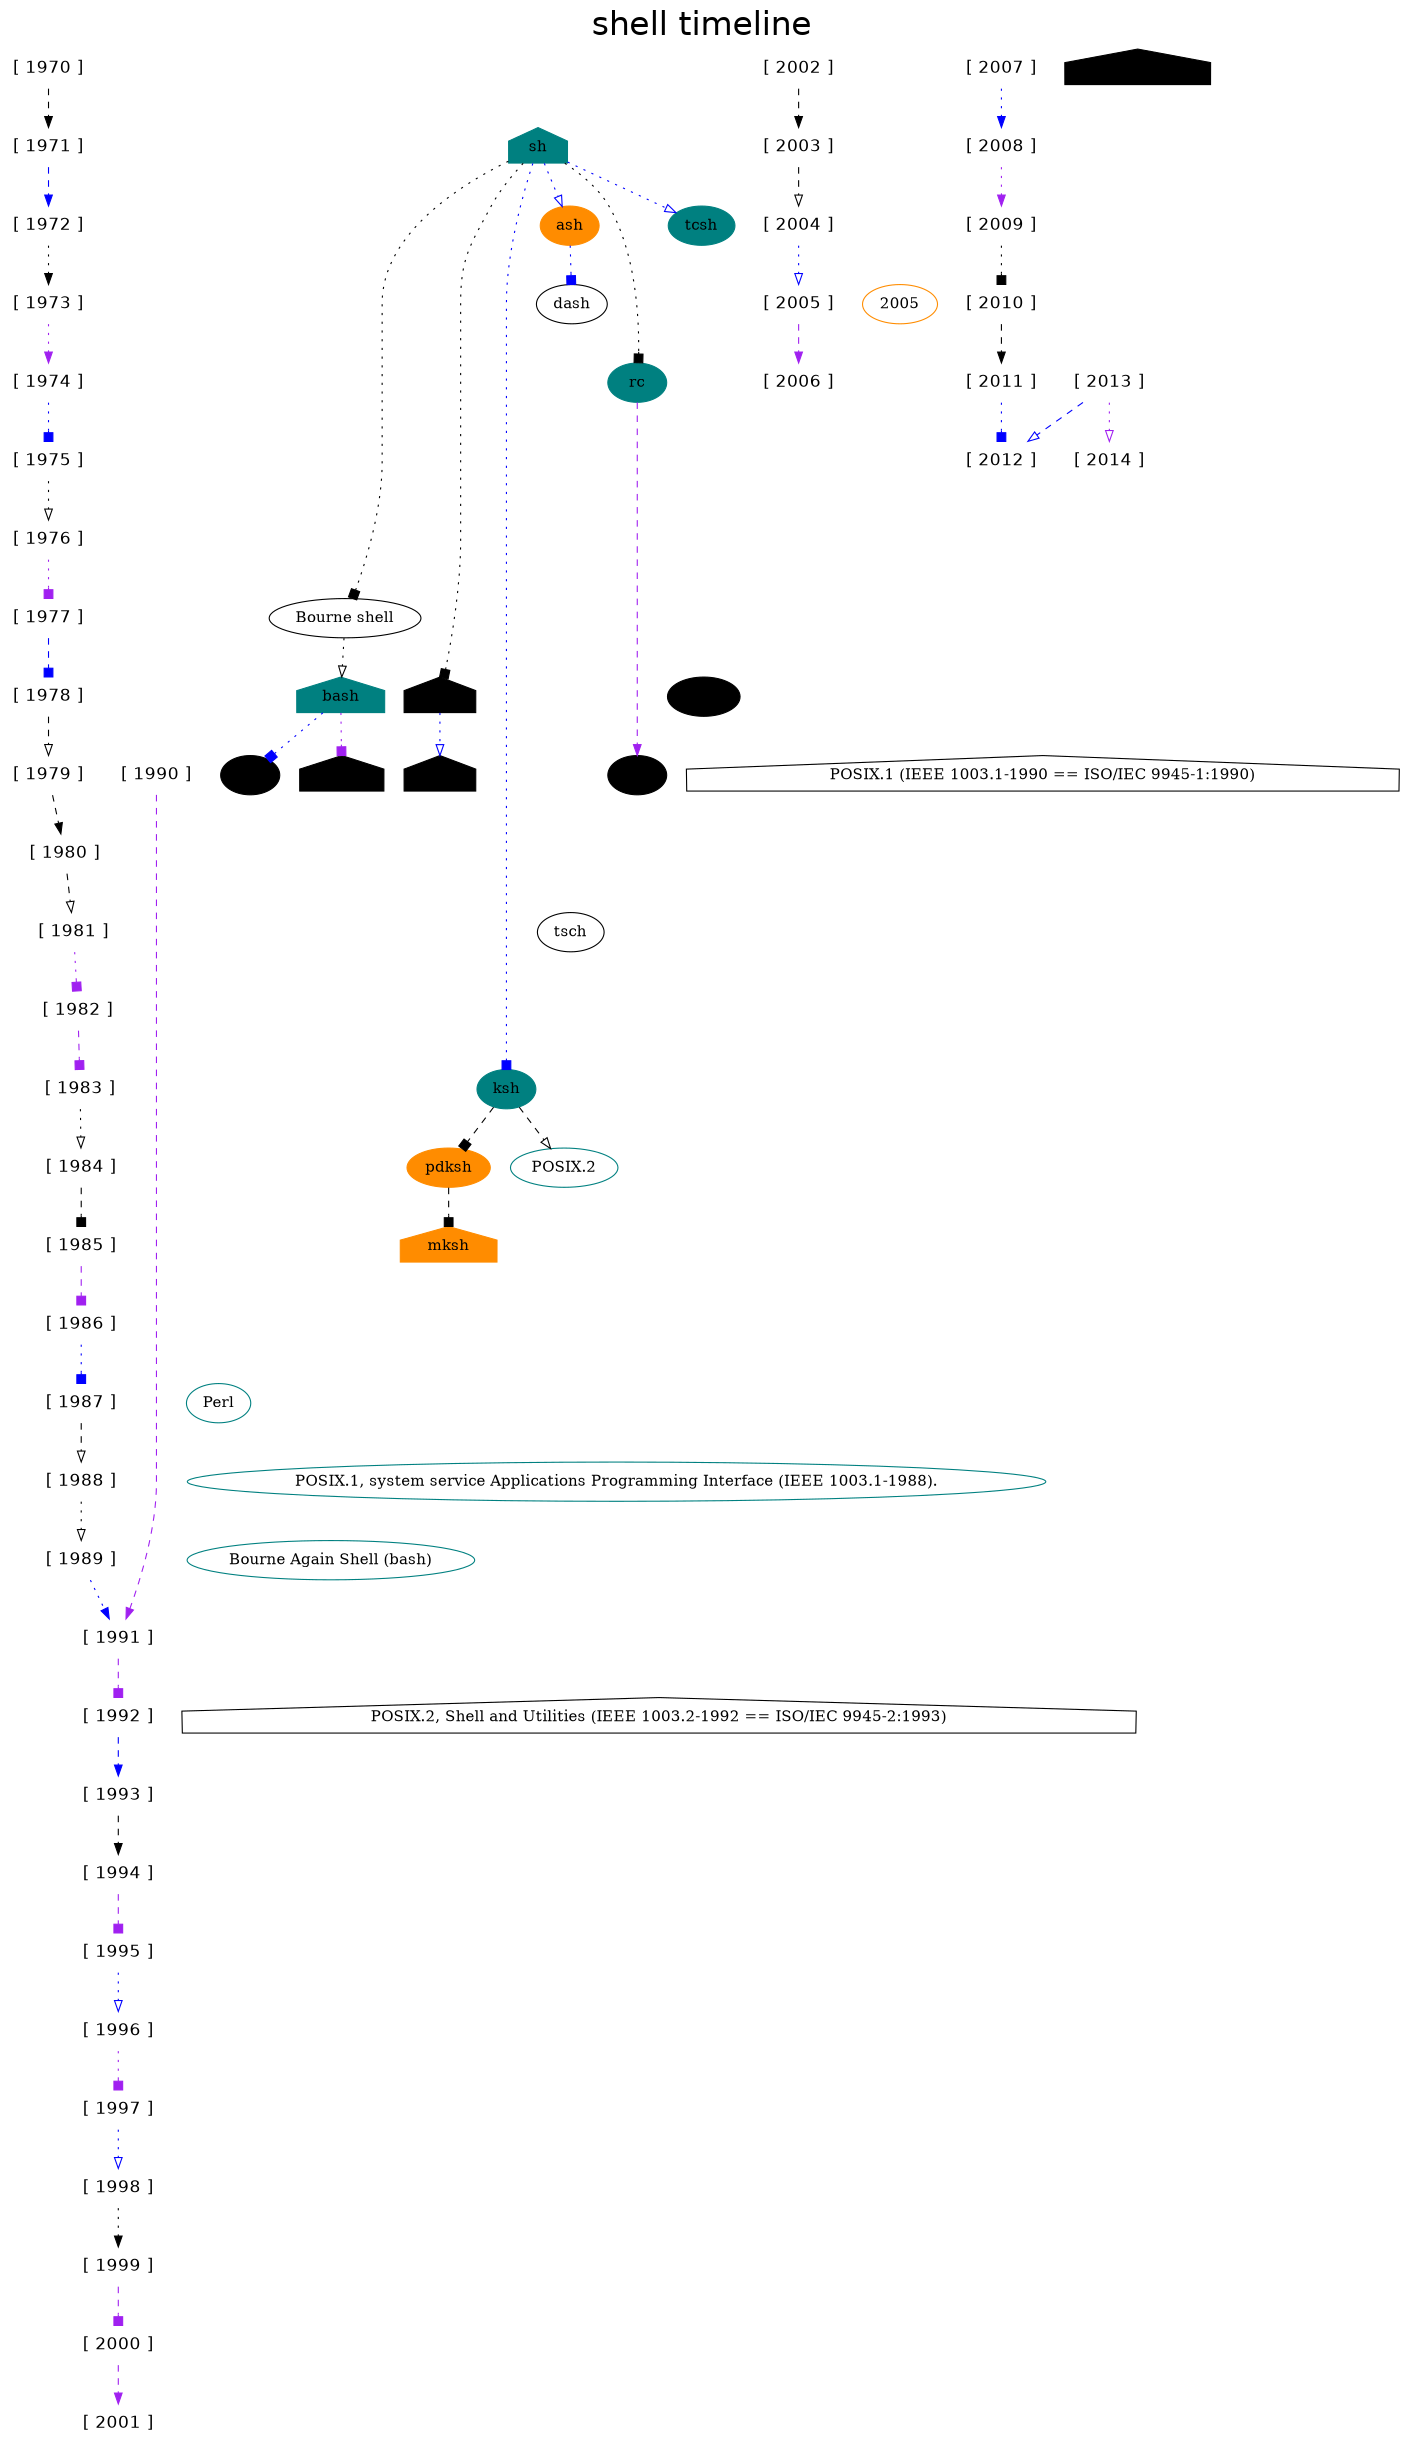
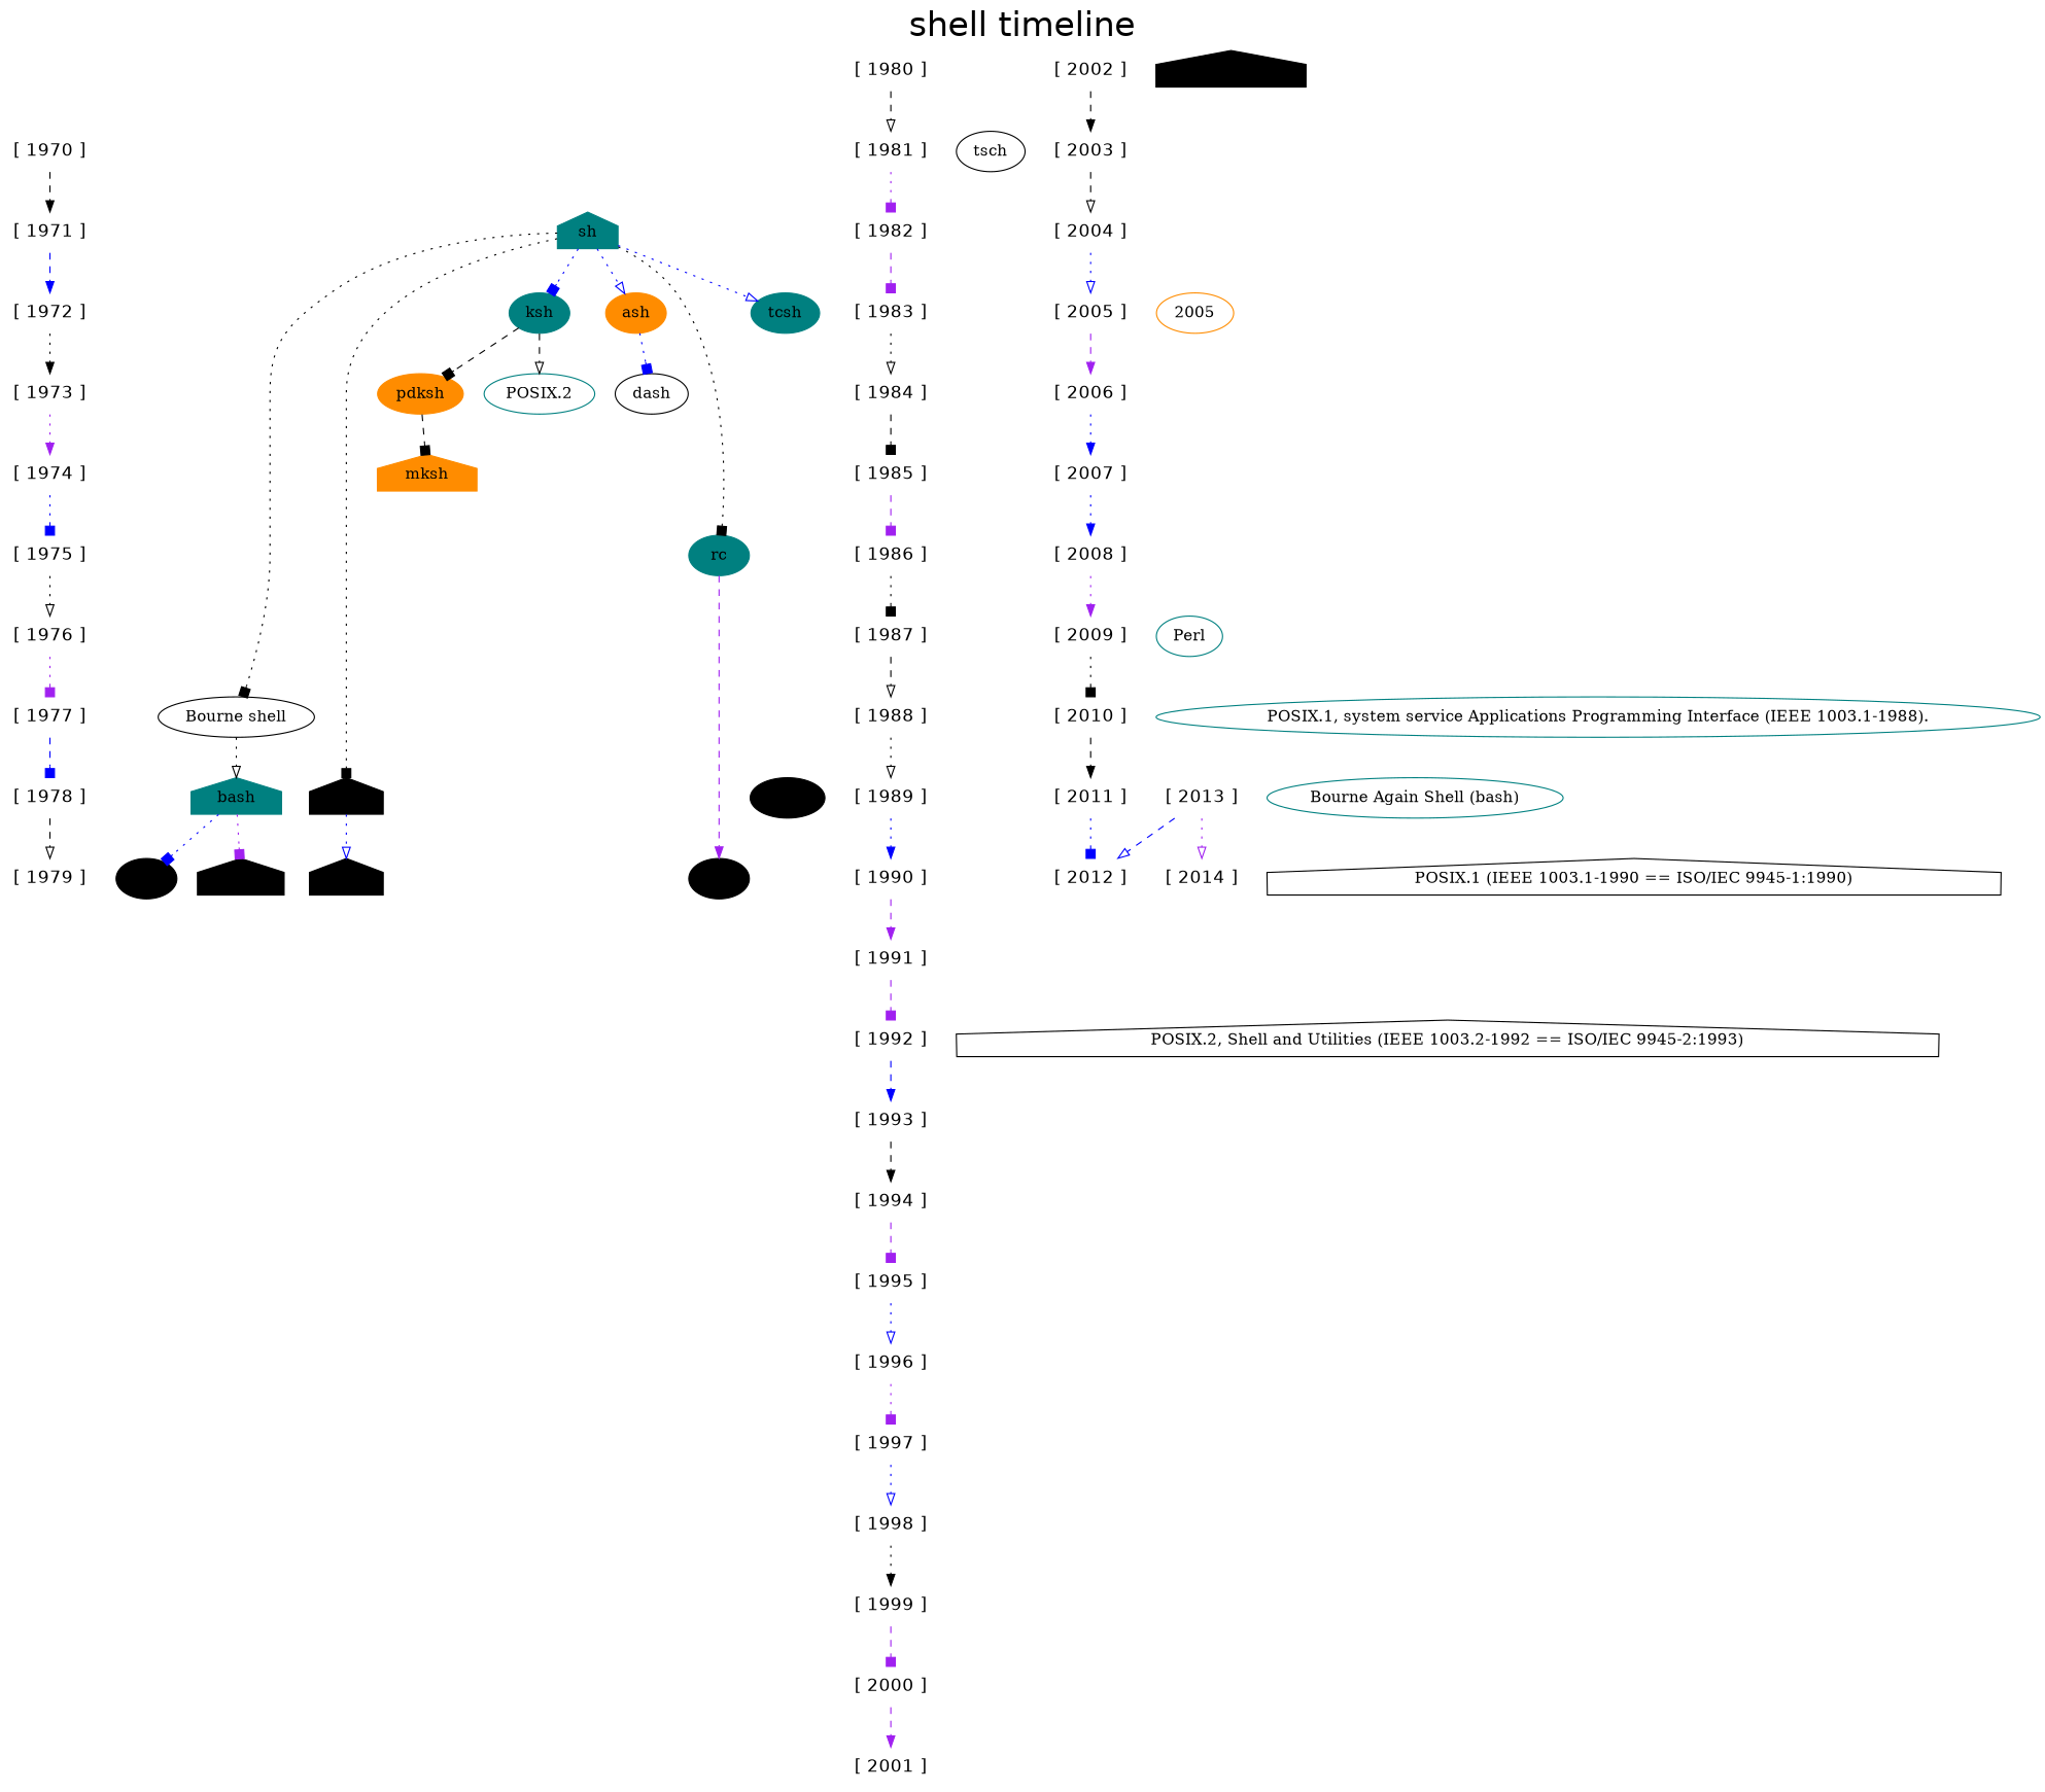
  digraph {
    fontname=Helvetica
    fontsize=30
    imap=yes
    label="shell timeline"
    labelloc=t
    rankdir=TB
    node [color=black fontname=Helvetica fontsize=16 shape=plaintext]
    edge [arrowhead=box color=black style=dotted]
    "[ 1970 ]"
    "[ 1971 ]"
    sh [color=teal shape=house style=filled fontname="" fontsize=""]
    "[ 1972 ]" [color=darkorange]
    "[ 1973 ]" [color=teal]
    "[ 1974 ]" [color=darkorange]
    "[ 1975 ]"
    "[ 1976 ]"
    "[ 1977 ]" [color=teal]
    "Bourne shell" [shape=ellipse fontname="" fontsize=""]
    "[ 1978 ]" [color=darkorange]
    csh [shape=house style=filled fontname="" fontsize=""]
    AWK [shape=ellipse style=filled fontname="" fontsize=""]
    "[ 1979 ]" [color=teal]
    "[ 1980 ]" [color=teal]
    "[ 1981 ]" [color=teal]
    tsch [shape=ellipse fontname="" fontsize=""]
    "[ 1982 ]"
    "[ 1983 ]" [color=darkorange]
    ksh [color=teal shape=ellipse style=filled fontname="" fontsize=""]
    "[ 2002 ]"
    "[ 1984 ]"
    "[ 1985 ]"
    "[ 1986 ]" [color=darkorange]
    "[ 1987 ]"
    Perl [color=teal shape=ellipse fontname="" fontsize=""]
    "[ 1988 ]" [color=darkorange]
    "POSIX.1, system service Applications Programming Interface (IEEE 1003.1-1988)." [color=teal shape=ellipse fontname="" fontsize=""]
    "[ 1989 ]" [color=darkorange]
    "Bourne Again Shell (bash)" [color=teal shape=ellipse fontname="" fontsize=""]
    "[ 1990 ]" [color=darkorange]
    zsh [shape=house style=filled fontname="" fontsize=""]
    es [shape=ellipse style=filled fontname="" fontsize=""]
    "POSIX.1 (IEEE 1003.1-1990 == ISO/IEC 9945-1:1990)" [shape=house fontname="" fontsize=""]
    "[ 1991 ]" [color=darkorange]
    "[ 1992 ]" [color=teal]
    "POSIX.2, Shell and Utilities (IEEE 1003.2-1992 == ISO/IEC 9945-2:1993)" [shape=house fontname="" fontsize=""]
    "[ 1993 ]" [color=teal]
    "[ 1994 ]"
    "[ 1995 ]" [color=darkorange]
    "[ 1996 ]" [color=darkorange]
    "[ 1997 ]" [color=teal]
    "[ 1998 ]" [color=teal]
    "[ 1999 ]"
    "[ 2000 ]"
    "[ 2001 ]" [color=darkorange]
    "[ 2003 ]" [color=teal]
    "[ 2004 ]" [color=teal]
    "[ 2005 ]"
    2005 [color=darkorange shape=ellipse fontname="" fontsize=""]
    "[ 2006 ]" [color=teal]
    "[ 2007 ]" [color=darkorange]
    "[ 2008 ]"
    "[ 2009 ]" [color=darkorange]
    "[ 2010 ]" [color=darkorange]
    "[ 2011 ]"
    "[ 2012 ]" [color=darkorange]
    "[ 2013 ]"
    "[ 2014 ]"
    ash [color=darkorange shape=ellipse style=filled fontname="" fontsize=""]
    rc [color=teal shape=ellipse style=filled fontname="" fontsize=""]
    tcsh [color=teal shape=ellipse style=filled fontname="" fontsize=""]
    bash [color=teal shape=house style=filled fontname="" fontsize=""]
    pdksh [color=darkorange shape=ellipse style=filled fontname="" fontsize=""]
    "POSIX.2" [color=teal shape=ellipse fontname="" fontsize=""]
    dash [shape=ellipse fontname="" fontsize=""]
    psh [shape=ellipse style=filled fontname="" fontsize=""]
    scsh [shape=house style=filled fontname="" fontsize=""]
    mksh [color=darkorange shape=house style=filled fontname="" fontsize=""]
    "POSIX sh" [shape=house style=filled fontname="" fontsize=""]
    subgraph sub_1 {
      rank=same
      "[ 1970 ]"
    }
    subgraph sub_2 {
      rank=same
      "[ 1971 ]"
      sh
    }
    subgraph sub_3 {
      rank=same
      "[ 1972 ]"
    }
    subgraph sub_4 {
      rank=same
      "[ 1973 ]"
    }
    subgraph sub_5 {
      rank=same
      "[ 1974 ]"
    }
    subgraph sub_6 {
      rank=same
      "[ 1975 ]"
    }
    subgraph sub_7 {
      rank=same
      "[ 1976 ]"
    }
    subgraph sub_8 {
      rank=same
      "[ 1977 ]"
      "Bourne shell"
    }
    subgraph sub_9 {
      rank=same
      "[ 1978 ]"
      csh
      AWK
    }
    subgraph sub_10 {
      rank=same
      "[ 1979 ]"
    }
    subgraph sub_11 {
      rank=same
      "[ 1980 ]"
    }
    subgraph sub_12 {
      rank=same
      "[ 1981 ]"
      tsch
    }
    subgraph sub_13 {
      rank=same
      "[ 1982 ]"
    }
    subgraph sub_14 {
      rank=same
      "[ 1983 ]"
      ksh
    }
    subgraph sub_15 {
      rank=same
      "[ 2002 ]"
    }
    subgraph sub_16 {
      rank=same
      "[ 1984 ]"
    }
    subgraph sub_17 {
      rank=same
      "[ 1985 ]"
    }
    subgraph sub_18 {
      rank=same
      "[ 1986 ]"
    }
    subgraph sub_19 {
      rank=same
      "[ 1987 ]"
      Perl
    }
    subgraph sub_20 {
      rank=same
      "[ 1988 ]"
      "POSIX.1, system service Applications Programming Interface (IEEE 1003.1-1988)."
    }
    subgraph sub_21 {
      rank=same
      "[ 1989 ]"
      "Bourne Again Shell (bash)"
    }
    subgraph sub_22 {
      rank=same
      "[ 1990 ]"
      zsh
      es
      "POSIX.1 (IEEE 1003.1-1990 == ISO/IEC 9945-1:1990)"
    }
    subgraph sub_23 {
      rank=same
      "[ 1991 ]"
    }
    subgraph sub_24 {
      rank=same
      "[ 1992 ]"
      "POSIX.2, Shell and Utilities (IEEE 1003.2-1992 == ISO/IEC 9945-2:1993)"
    }
    subgraph sub_25 {
      rank=same
      "[ 1993 ]"
    }
    subgraph sub_26 {
      rank=same
      "[ 1994 ]"
    }
    subgraph sub_27 {
      rank=same
      "[ 1995 ]"
    }
    subgraph sub_28 {
      rank=same
      "[ 1996 ]"
    }
    subgraph sub_29 {
      rank=same
      "[ 1997 ]"
    }
    subgraph sub_30 {
      rank=same
      "[ 1998 ]"
    }
    subgraph sub_31 {
      rank=same
      "[ 1999 ]"
    }
    subgraph sub_32 {
      rank=same
      "[ 2000 ]"
    }
    subgraph sub_33 {
      rank=same
      "[ 2001 ]"
    }
    subgraph sub_34 {
      rank=same
      "[ 2003 ]"
    }
    subgraph sub_35 {
      rank=same
      "[ 2004 ]"
    }
    subgraph sub_36 {
      rank=same
      "[ 2005 ]"
      2005
    }
    subgraph sub_37 {
      rank=same
      "[ 2006 ]"
    }
    subgraph sub_38 {
      rank=same
      "[ 2007 ]"
    }
    subgraph sub_39 {
      rank=same
      "[ 2008 ]"
    }
    subgraph sub_40 {
      rank=same
      "[ 2009 ]"
    }
    subgraph sub_41 {
      rank=same
      "[ 2010 ]"
    }
    subgraph sub_42 {
      rank=same
      "[ 2011 ]"
    }
    subgraph sub_43 {
      rank=same
      "[ 2012 ]"
    }
    subgraph sub_44 {
      rank=same
      "[ 2013 ]"
    }
    subgraph sub_45 {
      rank=same
      "[ 2014 ]"
    }
    "[ 1970 ]" -> "[ 1971 ]" [arrowhead=normal style=dashed]
    "[ 1971 ]" -> "[ 1972 ]" [arrowhead=normal color=blue style=dashed]
    sh -> "Bourne shell"
    sh -> csh
    sh -> ksh [color=blue]
    sh -> ash [arrowhead=onormal color=blue]
    sh -> rc
    sh -> tcsh [arrowhead=onormal color=blue]
    "[ 1972 ]" -> "[ 1973 ]" [arrowhead=normal]
    "[ 1973 ]" -> "[ 1974 ]" [arrowhead=normal color=purple]
    "[ 1974 ]" -> "[ 1975 ]" [color=blue]
    "[ 1975 ]" -> "[ 1976 ]" [arrowhead=onormal]
    "[ 1976 ]" -> "[ 1977 ]" [color=purple]
    "[ 1977 ]" -> "[ 1978 ]" [color=blue style=dashed]
    "Bourne shell" -> bash [arrowhead=onormal]
    "[ 1978 ]" -> "[ 1979 ]" [arrowhead=onormal style=dashed]
    csh -> zsh [arrowhead=onormal color=blue]
-   "[ 1979 ]" -> "[ 1980 ]" [arrowhead=normal style=dashed]
    "[ 1980 ]" -> "[ 1981 ]" [arrowhead=onormal style=dashed]
    "[ 1981 ]" -> "[ 1982 ]" [color=purple]
    "[ 1982 ]" -> "[ 1983 ]" [color=purple style=dashed]
    "[ 1983 ]" -> "[ 1984 ]" [arrowhead=onormal]
    ksh -> pdksh [style=dashed]
    ksh -> "POSIX.2" [arrowhead=onormal style=dashed]
    "[ 2002 ]" -> "[ 2003 ]" [arrowhead=normal style=dashed]
    "[ 1984 ]" -> "[ 1985 ]" [style=dashed]
    "[ 1985 ]" -> "[ 1986 ]" [color=purple style=dashed]
-   "[ 1986 ]" -> "[ 1987 ]" [color=blue]
+   "[ 1986 ]" -> "[ 1987 ]"
    "[ 1987 ]" -> "[ 1988 ]" [arrowhead=onormal style=dashed]
    "[ 1988 ]" -> "[ 1989 ]" [arrowhead=onormal]
-   "[ 1989 ]" -> "[ 1991 ]" [arrowhead=normal color=blue]
+   "[ 1989 ]" -> "[ 1990 ]" [arrowhead=normal color=blue]
    "[ 1990 ]" -> "[ 1991 ]" [arrowhead=normal color=purple style=dashed]
    "[ 1991 ]" -> "[ 1992 ]" [color=purple style=dashed]
    "[ 1992 ]" -> "[ 1993 ]" [arrowhead=normal color=blue style=dashed]
    "[ 1993 ]" -> "[ 1994 ]" [arrowhead=normal style=dashed]
    "[ 1994 ]" -> "[ 1995 ]" [color=purple style=dashed]
    "[ 1995 ]" -> "[ 1996 ]" [arrowhead=onormal color=blue]
    "[ 1996 ]" -> "[ 1997 ]" [color=purple]
    "[ 1997 ]" -> "[ 1998 ]" [arrowhead=onormal color=blue]
    "[ 1998 ]" -> "[ 1999 ]" [arrowhead=normal]
    "[ 1999 ]" -> "[ 2000 ]" [color=purple style=dashed]
    "[ 2000 ]" -> "[ 2001 ]" [arrowhead=normal color=purple style=dashed]
    "[ 2003 ]" -> "[ 2004 ]" [arrowhead=onormal style=dashed]
    "[ 2004 ]" -> "[ 2005 ]" [arrowhead=onormal color=blue]
    "[ 2005 ]" -> "[ 2006 ]" [arrowhead=normal color=purple style=dashed]
+   "[ 2006 ]" -> "[ 2007 ]" [arrowhead=normal color=blue]
    "[ 2007 ]" -> "[ 2008 ]" [arrowhead=normal color=blue]
    "[ 2008 ]" -> "[ 2009 ]" [arrowhead=normal color=purple]
    "[ 2009 ]" -> "[ 2010 ]"
    "[ 2010 ]" -> "[ 2011 ]" [arrowhead=normal style=dashed]
    "[ 2011 ]" -> "[ 2012 ]" [color=blue]
    "[ 2013 ]" -> "[ 2012 ]" [arrowhead=onormal color=blue style=dashed]
    "[ 2013 ]" -> "[ 2014 ]" [arrowhead=onormal color=purple]
    ash -> dash [color=blue]
    rc -> es [arrowhead=normal color=purple style=dashed]
    bash -> psh [color=blue]
    bash -> scsh [color=purple]
    pdksh -> mksh [style=dashed]
  }
